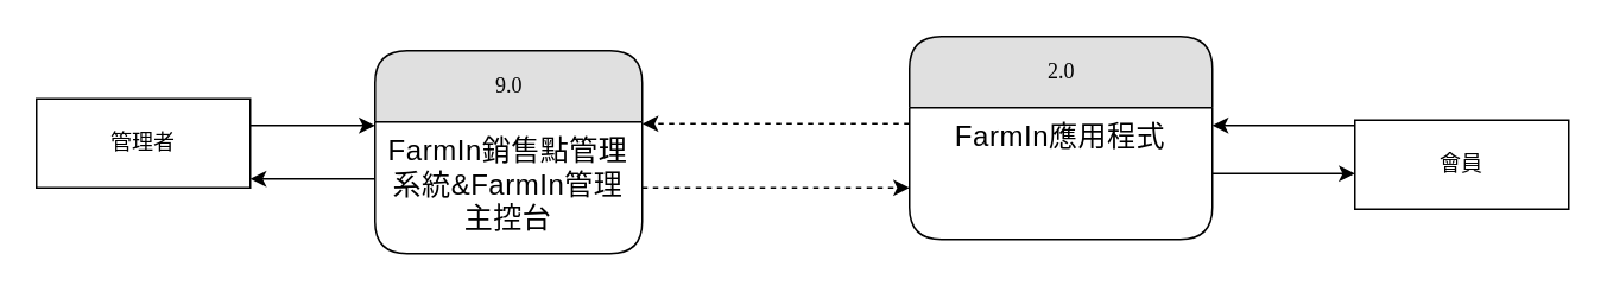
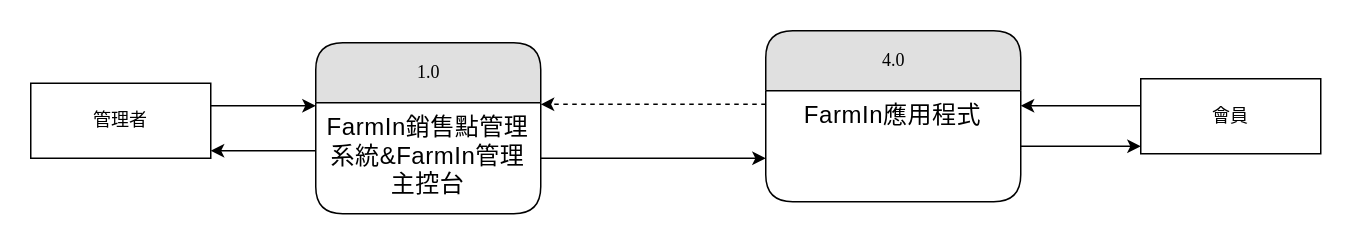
  <mxCell id="0" />
  <mxCell id="1" parent="0" />
  <mxCell id="2" value="" style="edgeStyle=orthogonalEdgeStyle;rounded=0;orthogonalLoop=1;jettySize=auto;html=1;" parent="1" source="3" target="10" edge="1"><mxGeometry relative="1" as="geometry"><Array as="points"><mxPoint x="720" y="70" /><mxPoint x="720" y="70" /></Array></mxGeometry></mxCell>
- <mxCell id="3" value="會員" style="whiteSpace=wrap;html=1;rounded=0;shadow=0;comic=0;labelBackgroundColor=none;strokeWidth=1;fontFamily=Verdana;fontSize=12;align=center;" parent="1" vertex="1"><mxGeometry x="760" y="67" width="120" height="50" as="geometry" /></mxCell>
+ <mxCell id="3" value="會員" style="whiteSpace=wrap;html=1;rounded=0;shadow=0;comic=0;labelBackgroundColor=none;strokeWidth=1;fontFamily=Verdana;fontSize=12;align=center;" parent="1" vertex="1"><mxGeometry x="760" y="52" width="120" height="50" as="geometry" /></mxCell>
  <mxCell id="4" value="" style="edgeStyle=orthogonalEdgeStyle;rounded=0;orthogonalLoop=1;jettySize=auto;html=1;" parent="1" source="5" target="13" edge="1"><mxGeometry relative="1" as="geometry"><Array as="points"><mxPoint x="170" y="70" /><mxPoint x="170" y="70" /></Array></mxGeometry></mxCell>
  <mxCell id="5" value="管理者" style="whiteSpace=wrap;html=1;rounded=0;shadow=0;comic=0;labelBackgroundColor=none;strokeWidth=1;fontFamily=Verdana;fontSize=12;align=center;" parent="1" vertex="1"><mxGeometry x="20" y="55" width="120" height="50" as="geometry" /></mxCell>
  <mxCell id="6" value="" style="edgeStyle=orthogonalEdgeStyle;rounded=0;orthogonalLoop=1;jettySize=auto;html=1;" parent="1" source="13" target="5" edge="1"><mxGeometry relative="1" as="geometry"><Array as="points"><mxPoint x="160" y="100" /><mxPoint x="160" y="100" /></Array></mxGeometry></mxCell>
  <mxCell id="7" style="edgeStyle=orthogonalEdgeStyle;rounded=0;orthogonalLoop=1;jettySize=auto;html=1;entryX=1;entryY=0.014;entryDx=0;entryDy=0;entryPerimeter=0;dashed=1;" parent="1" source="8" target="13" edge="1"><mxGeometry relative="1" as="geometry"><Array as="points"><mxPoint x="440" y="69" /><mxPoint x="440" y="69" /></Array><mxPoint x="390" y="69.028" as="targetPoint" /></mxGeometry></mxCell>
- <mxCell id="8" value="2.0" style="swimlane;html=1;fontStyle=0;childLayout=stackLayout;horizontal=1;startSize=40;fillColor=#e0e0e0;horizontalStack=0;resizeParent=1;resizeLast=0;collapsible=1;marginBottom=0;swimlaneFillColor=#ffffff;align=center;rounded=1;shadow=0;comic=0;labelBackgroundColor=none;strokeWidth=1;fontFamily=Verdana;fontSize=12" parent="1" vertex="1"><mxGeometry x="510" y="20" width="170" height="114" as="geometry"><mxRectangle x="420" y="240" width="40" height="40" as="alternateBounds" /></mxGeometry></mxCell>
+ <mxCell id="8" value="4.0" style="swimlane;html=1;fontStyle=0;childLayout=stackLayout;horizontal=1;startSize=40;fillColor=#e0e0e0;horizontalStack=0;resizeParent=1;resizeLast=0;collapsible=1;marginBottom=0;swimlaneFillColor=#ffffff;align=center;rounded=1;shadow=0;comic=0;labelBackgroundColor=none;strokeWidth=1;fontFamily=Verdana;fontSize=12" parent="1" vertex="1"><mxGeometry x="510" y="20" width="170" height="114" as="geometry"><mxRectangle x="420" y="240" width="40" height="40" as="alternateBounds" /></mxGeometry></mxCell>
  <mxCell id="9" value="" style="edgeStyle=orthogonalEdgeStyle;rounded=0;orthogonalLoop=1;jettySize=auto;html=1;" parent="1" source="10" target="3" edge="1"><mxGeometry relative="1" as="geometry"><Array as="points"><mxPoint x="720" y="97" /><mxPoint x="720" y="97" /></Array></mxGeometry></mxCell>
  <mxCell id="10" value="&lt;span style=&quot;font-family: , &amp;#34;blinkmacsystemfont&amp;#34; , &amp;#34;segoe ui&amp;#34; , &amp;#34;helvetica neue&amp;#34; , &amp;#34;helvetica&amp;#34; , &amp;#34;roboto&amp;#34; , &amp;#34;arial&amp;#34; , &amp;#34;pingfang tc&amp;#34; , &amp;#34;microsoft jhenghei&amp;#34; , , sans-serif , &amp;#34;apple color emoji&amp;#34; , &amp;#34;segoe ui emoji&amp;#34; , &amp;#34;segoe ui symbol&amp;#34; ; font-size: 16px ; letter-spacing: 0.35px ; text-align: left&quot;&gt;FarmIn應用程式&lt;/span&gt;" style="text;html=1;strokeColor=none;fillColor=none;spacingLeft=4;spacingRight=4;whiteSpace=wrap;overflow=hidden;rotatable=0;points=[[0,0.5],[1,0.5]];portConstraint=eastwest;align=center;" parent="1" vertex="1"><mxGeometry x="510" y="60" width="170" height="74" as="geometry" /></mxCell>
- <mxCell id="11" style="edgeStyle=orthogonalEdgeStyle;rounded=0;orthogonalLoop=1;jettySize=auto;html=1;exitX=1;exitY=0.5;exitDx=0;exitDy=0;dashed=1;" parent="1" source="13" target="10" edge="1"><mxGeometry relative="1" as="geometry"><mxPoint x="390" y="97" as="sourcePoint" /><Array as="points"><mxPoint x="470" y="105" /><mxPoint x="470" y="105" /></Array></mxGeometry></mxCell>
- <mxCell id="12" value="9.0" style="swimlane;html=1;fontStyle=0;childLayout=stackLayout;horizontal=1;startSize=40;fillColor=#e0e0e0;horizontalStack=0;resizeParent=1;resizeLast=0;collapsible=1;marginBottom=0;swimlaneFillColor=#ffffff;align=center;rounded=1;shadow=0;comic=0;labelBackgroundColor=none;strokeWidth=1;fontFamily=Verdana;fontSize=12" parent="1" vertex="1"><mxGeometry x="210" y="28" width="150" height="114" as="geometry"><mxRectangle x="420" y="240" width="40" height="40" as="alternateBounds" /></mxGeometry></mxCell>
+ <mxCell id="11" style="edgeStyle=orthogonalEdgeStyle;rounded=0;orthogonalLoop=1;jettySize=auto;html=1;exitX=1;exitY=0.5;exitDx=0;exitDy=0;" parent="1" source="13" target="10" edge="1"><mxGeometry relative="1" as="geometry"><mxPoint x="390" y="97" as="sourcePoint" /><Array as="points"><mxPoint x="470" y="105" /><mxPoint x="470" y="105" /></Array></mxGeometry></mxCell>
+ <mxCell id="12" value="1.0" style="swimlane;html=1;fontStyle=0;childLayout=stackLayout;horizontal=1;startSize=40;fillColor=#e0e0e0;horizontalStack=0;resizeParent=1;resizeLast=0;collapsible=1;marginBottom=0;swimlaneFillColor=#ffffff;align=center;rounded=1;shadow=0;comic=0;labelBackgroundColor=none;strokeWidth=1;fontFamily=Verdana;fontSize=12" parent="1" vertex="1"><mxGeometry x="210" y="28" width="150" height="114" as="geometry"><mxRectangle x="420" y="240" width="40" height="40" as="alternateBounds" /></mxGeometry></mxCell>
  <mxCell id="13" value="&lt;span style=&quot;font-family: , &amp;#34;blinkmacsystemfont&amp;#34; , &amp;#34;segoe ui&amp;#34; , &amp;#34;helvetica neue&amp;#34; , &amp;#34;helvetica&amp;#34; , &amp;#34;roboto&amp;#34; , &amp;#34;arial&amp;#34; , &amp;#34;pingfang tc&amp;#34; , &amp;#34;microsoft jhenghei&amp;#34; , , sans-serif , &amp;#34;apple color emoji&amp;#34; , &amp;#34;segoe ui emoji&amp;#34; , &amp;#34;segoe ui symbol&amp;#34; ; font-size: 16px ; letter-spacing: 0.35px ; text-align: left&quot;&gt;FarmIn銷售點管理系統&amp;amp;&lt;/span&gt;&lt;span style=&quot;font-family: , &amp;#34;blinkmacsystemfont&amp;#34; , &amp;#34;segoe ui&amp;#34; , &amp;#34;helvetica neue&amp;#34; , &amp;#34;helvetica&amp;#34; , &amp;#34;roboto&amp;#34; , &amp;#34;arial&amp;#34; , &amp;#34;pingfang tc&amp;#34; , &amp;#34;microsoft jhenghei&amp;#34; , , sans-serif , &amp;#34;apple color emoji&amp;#34; , &amp;#34;segoe ui emoji&amp;#34; , &amp;#34;segoe ui symbol&amp;#34; ; font-size: 16px ; letter-spacing: 0.35px ; text-align: left&quot;&gt;FarmIn管理主控台&lt;/span&gt;" style="text;html=1;strokeColor=none;fillColor=none;spacingLeft=4;spacingRight=4;whiteSpace=wrap;overflow=hidden;rotatable=0;points=[[0,0.5],[1,0.5]];portConstraint=eastwest;align=center;" parent="12" vertex="1"><mxGeometry y="40" width="150" height="74" as="geometry" /></mxCell>
